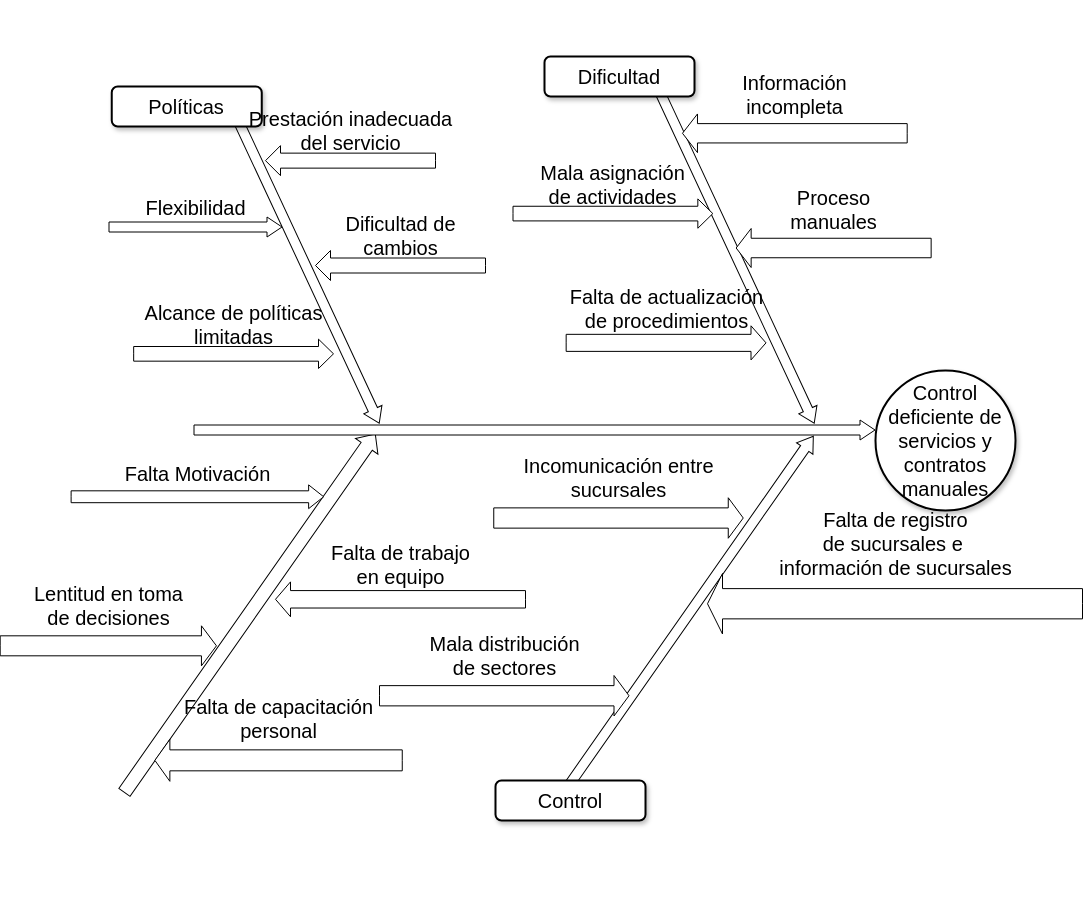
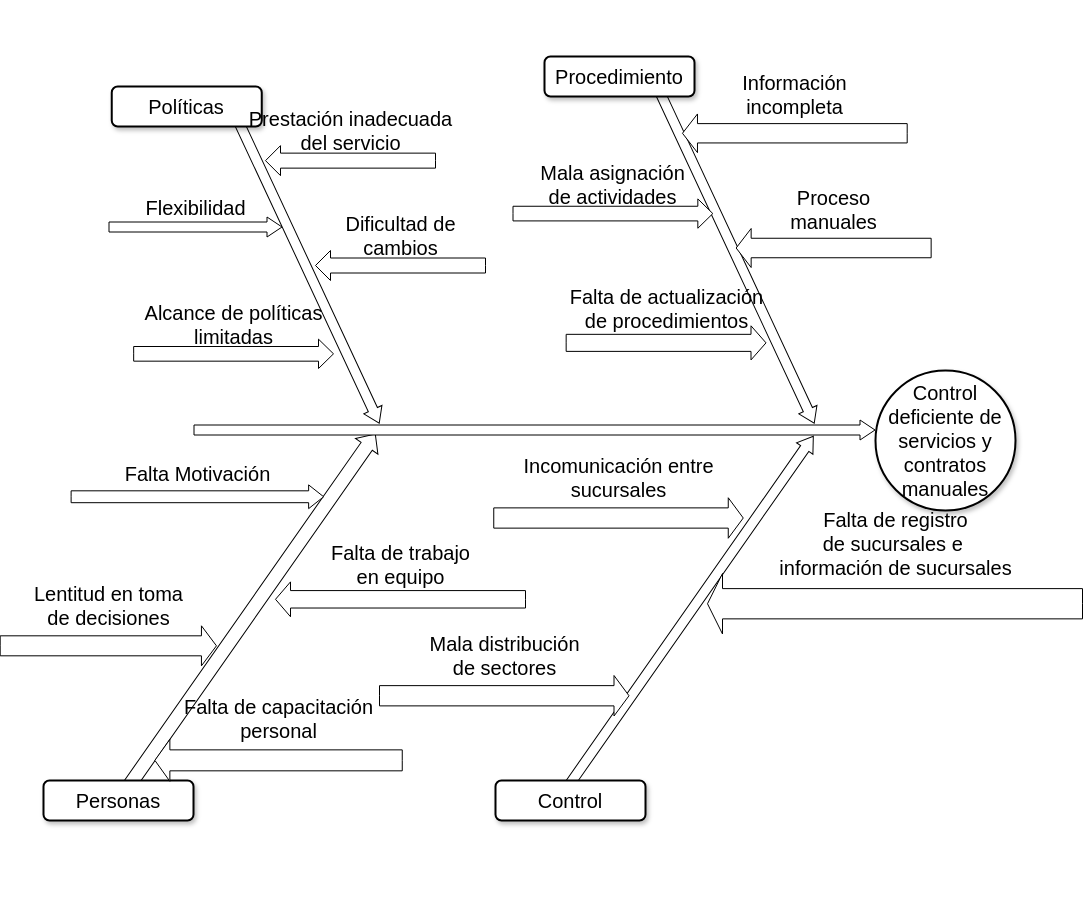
  <mxCell id="0" style=";html=1;" />
  <mxCell id="1" style=";html=1;" parent="0" />
  <mxCell id="2" value="" style="html=1;shadow=0;dashed=0;align=center;verticalAlign=middle;shape=mxgraph.arrows2.arrow;dy=0.5;dx=15;direction=north;notch=0;rounded=0;strokeWidth=1;fontSize=20;rotation=35;" parent="1" vertex="1"><mxGeometry x="212.67" y="394.03" width="27.39" height="437.39" as="geometry" /></mxCell>
  <mxCell id="3" value="" style="html=1;shadow=0;dashed=0;align=center;verticalAlign=middle;shape=mxgraph.arrows2.arrow;dy=0.5;dx=15;direction=north;notch=0;rounded=0;strokeWidth=1;fontSize=20;rotation=35;" parent="1" vertex="1"><mxGeometry x="657.25" y="397.06" width="20" height="427.39" as="geometry" /></mxCell>
  <mxCell id="4" value="" style="html=1;shadow=0;dashed=0;align=center;verticalAlign=middle;shape=mxgraph.arrows2.arrow;dy=0.5;dx=15;direction=north;notch=0;rounded=0;strokeWidth=1;fontSize=20;rotation=90;" parent="1" vertex="1"><mxGeometry x="501" y="89" width="20" height="681" as="geometry" /></mxCell>
  <mxCell id="5" value="" style="html=1;shadow=0;dashed=0;align=center;verticalAlign=middle;shape=mxgraph.arrows2.arrow;dy=0.5;dx=15;direction=north;notch=0;rounded=0;strokeWidth=1;fontSize=20;rotation=155;" parent="1" vertex="1"><mxGeometry x="268.38" y="73.9" width="20" height="366" as="geometry" /></mxCell>
  <mxCell id="6" value="" style="html=1;shadow=0;dashed=0;align=center;verticalAlign=middle;shape=mxgraph.arrows2.arrow;dy=0.5;dx=15;direction=north;notch=0;rounded=0;strokeWidth=1;fontSize=20;rotation=155;" parent="1" vertex="1"><mxGeometry x="703.65" y="75.13" width="20" height="364.71" as="geometry" /></mxCell>
  <mxCell id="7" value="Políticas" style="rounded=1;whiteSpace=wrap;html=1;shadow=1;strokeWidth=2;fontSize=20;" parent="1" vertex="1"><mxGeometry x="88.25" y="85.94" width="150" height="40" as="geometry" /></mxCell>
- <mxCell id="8" value="Dificultad" style="rounded=1;whiteSpace=wrap;html=1;shadow=1;strokeWidth=2;fontSize=20;" parent="1" vertex="1"><mxGeometry x="521" y="55.94" width="150" height="40" as="geometry" /></mxCell>
+ <mxCell id="8" value="Procedimiento" style="rounded=1;whiteSpace=wrap;html=1;shadow=1;strokeWidth=2;fontSize=20;" parent="1" vertex="1"><mxGeometry x="521" y="55.94" width="150" height="40" as="geometry" /></mxCell>
+ <mxCell id="9" value="Personas" style="rounded=1;whiteSpace=wrap;html=1;shadow=1;strokeWidth=2;fontSize=20;" parent="1" vertex="1"><mxGeometry x="20" y="780" width="150" height="40" as="geometry" /></mxCell>
  <mxCell id="10" value="Control" style="rounded=1;whiteSpace=wrap;html=1;shadow=1;strokeWidth=2;fontSize=20;" parent="1" vertex="1"><mxGeometry x="472" y="780" width="150" height="40" as="geometry" /></mxCell>
  <mxCell id="11" value="Control deficiente de servicios y contratos manuales" style="ellipse;whiteSpace=wrap;html=1;rounded=1;shadow=1;strokeWidth=2;fontSize=20;" parent="1" vertex="1"><mxGeometry x="852" y="370" width="140" height="140" as="geometry" /></mxCell>
  <mxCell id="12" value="Prestación inadecuada&lt;br&gt;del servicio" style="html=1;shadow=0;dashed=0;align=center;verticalAlign=middle;shape=mxgraph.arrows2.arrow;dy=0.5;dx=15;direction=south;notch=0;rounded=0;strokeWidth=1;fontSize=20;rotation=90;horizontal=0;labelPosition=left;verticalLabelPosition=middle;" parent="1" vertex="1"><mxGeometry x="312" y="75.13" width="30" height="170" as="geometry" /></mxCell>
  <mxCell id="13" value="Lentitud en toma&lt;br&gt;de decisiones" style="html=1;shadow=0;dashed=0;align=center;verticalAlign=middle;shape=mxgraph.arrows2.arrow;dy=0.5;dx=15;direction=north;notch=0;rounded=0;strokeWidth=1;fontSize=20;rotation=90;horizontal=0;labelPosition=left;verticalLabelPosition=middle;" parent="1" vertex="1"><mxGeometry x="64.81" y="537.19" width="40" height="216.25" as="geometry" /></mxCell>
  <mxCell id="14" value="Falta de registro&lt;br&gt;de sucursales e&amp;nbsp;&lt;br&gt;información de sucursales" style="html=1;shadow=0;dashed=0;align=center;verticalAlign=middle;shape=mxgraph.arrows2.arrow;dy=0.5;dx=15;direction=south;notch=0;rounded=0;strokeWidth=1;fontSize=20;rotation=90;horizontal=0;labelPosition=left;verticalLabelPosition=middle;" parent="1" vertex="1"><mxGeometry x="841.25" y="415.75" width="60.5" height="375" as="geometry" /></mxCell>
  <mxCell id="15" value="Flexibilidad" style="html=1;shadow=0;dashed=0;align=center;verticalAlign=middle;shape=mxgraph.arrows2.arrow;dy=0.5;dx=15;direction=north;notch=0;rounded=0;strokeWidth=1;fontSize=20;rotation=90;horizontal=0;labelPosition=left;verticalLabelPosition=middle;" parent="1" vertex="1"><mxGeometry x="162" y="140" width="20" height="173" as="geometry" /></mxCell>
  <mxCell id="16" value="Proceso&lt;br&gt;manuales" style="html=1;shadow=0;dashed=0;align=center;verticalAlign=middle;shape=mxgraph.arrows2.arrow;dy=0.5;dx=15;direction=south;notch=0;rounded=0;strokeWidth=1;fontSize=20;rotation=90;horizontal=0;labelPosition=left;verticalLabelPosition=middle;" parent="1" vertex="1"><mxGeometry x="790.65" y="150" width="39" height="195" as="geometry" /></mxCell>
  <mxCell id="17" value="Falta Motivación" style="html=1;shadow=0;dashed=0;align=center;verticalAlign=middle;shape=mxgraph.arrows2.arrow;dy=0.5;dx=15;direction=north;notch=0;rounded=0;strokeWidth=1;fontSize=20;rotation=90;horizontal=0;labelPosition=left;verticalLabelPosition=middle;" parent="1" vertex="1"><mxGeometry x="162" y="370" width="23.75" height="252.51" as="geometry" /></mxCell>
  <mxCell id="18" value="Incomunicación entre&lt;br&gt;sucursales" style="html=1;shadow=0;dashed=0;align=center;verticalAlign=middle;shape=mxgraph.arrows2.arrow;dy=0.5;dx=15;direction=north;notch=0;rounded=0;strokeWidth=1;fontSize=20;rotation=90;horizontal=0;labelPosition=left;verticalLabelPosition=middle;" parent="1" vertex="1"><mxGeometry x="574.75" y="392.75" width="40.5" height="249.5" as="geometry" /></mxCell>
  <mxCell id="19" value="Información&lt;br&gt;incompleta" style="html=1;shadow=0;dashed=0;align=center;verticalAlign=middle;shape=mxgraph.arrows2.arrow;dy=0.5;dx=15;direction=south;notch=0;rounded=0;strokeWidth=1;fontSize=20;rotation=90;horizontal=0;labelPosition=left;verticalLabelPosition=middle;" parent="1" vertex="1"><mxGeometry x="752" y="20.42" width="38.65" height="224.71" as="geometry" /></mxCell>
  <mxCell id="20" value="Falta de capacitación &lt;br&gt;personal" style="html=1;shadow=0;dashed=0;align=center;verticalAlign=middle;shape=mxgraph.arrows2.arrow;dy=0.5;dx=15;direction=south;notch=0;rounded=0;strokeWidth=1;fontSize=20;rotation=90;horizontal=0;labelPosition=left;verticalLabelPosition=middle;" parent="1" vertex="1"><mxGeometry x="234.09" y="636.16" width="41.94" height="247.38" as="geometry" /></mxCell>
  <mxCell id="21" value="Dificultad de &lt;br&gt;cambios" style="html=1;shadow=0;dashed=0;align=center;verticalAlign=middle;shape=mxgraph.arrows2.arrow;dy=0.5;dx=15;direction=south;notch=0;rounded=0;strokeWidth=1;fontSize=20;rotation=90;horizontal=0;labelPosition=left;verticalLabelPosition=middle;" vertex="1" parent="1"><mxGeometry x="362" y="180" width="30" height="170" as="geometry" /></mxCell>
  <mxCell id="22" value="Alcance de políticas&lt;br&gt;limitadas" style="html=1;shadow=0;dashed=0;align=center;verticalAlign=middle;shape=mxgraph.arrows2.arrow;dy=0.5;dx=15;direction=north;notch=0;rounded=0;strokeWidth=1;fontSize=20;rotation=90;horizontal=0;labelPosition=left;verticalLabelPosition=middle;" vertex="1" parent="1"><mxGeometry x="195.42" y="253.42" width="29.33" height="199.84" as="geometry" /></mxCell>
  <mxCell id="23" value="Mala distribución&lt;br&gt;de sectores&lt;br&gt;" style="html=1;shadow=0;dashed=0;align=center;verticalAlign=middle;shape=mxgraph.arrows2.arrow;dy=0.5;dx=15;direction=north;notch=0;rounded=0;strokeWidth=1;fontSize=20;rotation=90;horizontal=0;labelPosition=left;verticalLabelPosition=middle;" vertex="1" parent="1"><mxGeometry x="460.5" y="570.5" width="40.5" height="249.5" as="geometry" /></mxCell>
  <mxCell id="24" value="Falta de trabajo &lt;br&gt;en equipo" style="html=1;shadow=0;dashed=0;align=center;verticalAlign=middle;shape=mxgraph.arrows2.arrow;dy=0.5;dx=15;direction=south;notch=0;rounded=0;strokeWidth=1;fontSize=20;rotation=90;horizontal=0;labelPosition=left;verticalLabelPosition=middle;" vertex="1" parent="1"><mxGeometry x="359.57" y="473.81" width="34.87" height="250" as="geometry" /></mxCell>
  <mxCell id="25" value="Mala asignación &lt;br&gt;de actividades" style="html=1;shadow=0;dashed=0;align=center;verticalAlign=middle;shape=mxgraph.arrows2.arrow;dy=0.5;dx=15;direction=north;notch=0;rounded=0;strokeWidth=1;fontSize=20;rotation=90;horizontal=0;labelPosition=left;verticalLabelPosition=middle;" vertex="1" parent="1"><mxGeometry x="574.75" y="113.16" width="29.33" height="199.84" as="geometry" /></mxCell>
  <mxCell id="26" value="Falta de actualización &lt;br&gt;de procedimientos" style="html=1;shadow=0;dashed=0;align=center;verticalAlign=middle;shape=mxgraph.arrows2.arrow;dy=0.5;dx=15;direction=north;notch=0;rounded=0;strokeWidth=1;fontSize=20;rotation=90;horizontal=0;labelPosition=left;verticalLabelPosition=middle;" vertex="1" parent="1"><mxGeometry x="625.54" y="242.44" width="34.08" height="199.84" as="geometry" /></mxCell>
